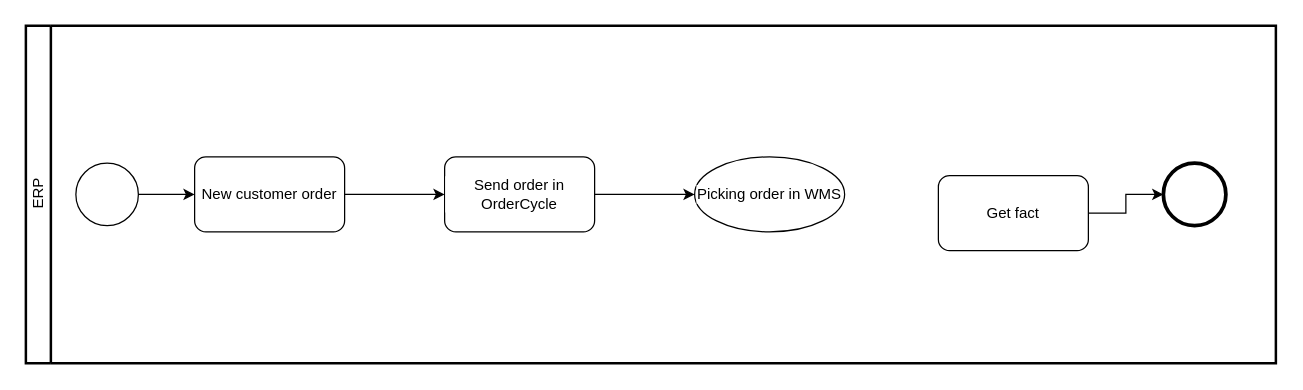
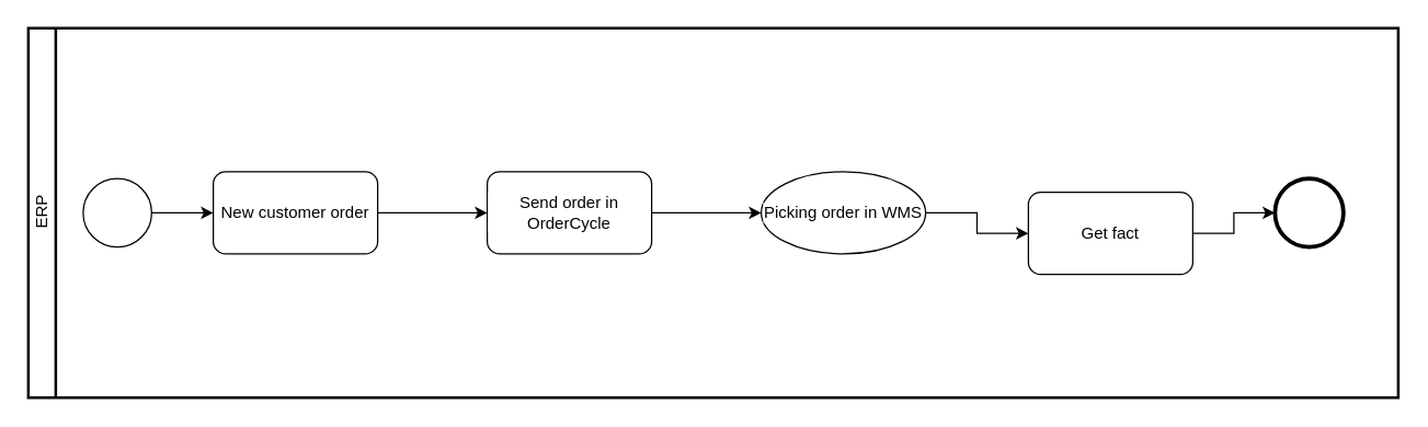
  <mxCell id="0" />
  <mxCell id="1" parent="0" />
  <mxCell id="2" value="ERP" style="swimlane;html=1;startSize=20;fontStyle=0;collapsible=0;horizontal=0;swimlaneLine=1;swimlaneFillColor=#ffffff;strokeWidth=2;" vertex="1" parent="1"><mxGeometry x="20" y="20" width="1000" height="270" as="geometry" /></mxCell>
  <mxCell id="3" value="" style="edgeStyle=orthogonalEdgeStyle;rounded=0;orthogonalLoop=1;jettySize=auto;html=1;" edge="1" parent="2" source="4" target="6"><mxGeometry relative="1" as="geometry" /></mxCell>
  <mxCell id="4" value="" style="points=[[0.145,0.145,0],[0.5,0,0],[0.855,0.145,0],[1,0.5,0],[0.855,0.855,0],[0.5,1,0],[0.145,0.855,0],[0,0.5,0]];shape=mxgraph.bpmn.event;html=1;verticalLabelPosition=bottom;labelBackgroundColor=#ffffff;verticalAlign=top;align=center;perimeter=ellipsePerimeter;outlineConnect=0;aspect=fixed;outline=standard;symbol=general;" vertex="1" parent="2"><mxGeometry x="40" y="110" width="50" height="50" as="geometry" /></mxCell>
  <mxCell id="5" value="" style="edgeStyle=orthogonalEdgeStyle;rounded=0;orthogonalLoop=1;jettySize=auto;html=1;" edge="1" parent="2" source="6" target="8"><mxGeometry relative="1" as="geometry" /></mxCell>
  <mxCell id="6" value="New customer order" style="rounded=1;whiteSpace=wrap;html=1;verticalAlign=middle;fillColor=rgb(255, 255, 255);strokeColor=rgb(0, 0, 0);fontColor=rgb(0, 0, 0);labelBackgroundColor=#ffffff;" vertex="1" parent="2"><mxGeometry x="135" y="105" width="120" height="60" as="geometry" /></mxCell>
  <mxCell id="7" value="" style="edgeStyle=orthogonalEdgeStyle;rounded=0;orthogonalLoop=1;jettySize=auto;html=1;" edge="1" parent="2" source="8" target="10"><mxGeometry relative="1" as="geometry" /></mxCell>
  <mxCell id="8" value="Send order in OrderCycle" style="rounded=1;whiteSpace=wrap;html=1;verticalAlign=middle;fillColor=rgb(255, 255, 255);strokeColor=rgb(0, 0, 0);fontColor=rgb(0, 0, 0);labelBackgroundColor=#ffffff;" vertex="1" parent="2"><mxGeometry x="335" y="105" width="120" height="60" as="geometry" /></mxCell>
+ <mxCell id="9" value="" style="edgeStyle=orthogonalEdgeStyle;rounded=0;orthogonalLoop=1;jettySize=auto;html=1;" edge="1" parent="2" source="10" target="12"><mxGeometry relative="1" as="geometry" /></mxCell>
  <mxCell id="10" value="Picking order in WMS" style="ellipse;whiteSpace=wrap;html=1;verticalAlign=middle;fillColor=rgb(255, 255, 255);strokeColor=rgb(0, 0, 0);fontColor=rgb(0, 0, 0);labelBackgroundColor=#ffffff;" vertex="1" parent="2"><mxGeometry x="535" y="105" width="120" height="60" as="geometry" /></mxCell>
  <mxCell id="11" value="" style="edgeStyle=orthogonalEdgeStyle;rounded=0;orthogonalLoop=1;jettySize=auto;html=1;" edge="1" parent="2" source="12" target="13"><mxGeometry relative="1" as="geometry" /></mxCell>
  <mxCell id="12" value="Get fact" style="rounded=1;whiteSpace=wrap;html=1;verticalAlign=middle;fillColor=rgb(255, 255, 255);strokeColor=rgb(0, 0, 0);fontColor=rgb(0, 0, 0);labelBackgroundColor=#ffffff;" vertex="1" parent="2"><mxGeometry x="730" y="120" width="120" height="60" as="geometry" /></mxCell>
  <mxCell id="13" value="" style="points=[[0.145,0.145,0],[0.5,0,0],[0.855,0.145,0],[1,0.5,0],[0.855,0.855,0],[0.5,1,0],[0.145,0.855,0],[0,0.5,0]];shape=mxgraph.bpmn.event;html=1;verticalLabelPosition=bottom;labelBackgroundColor=#ffffff;verticalAlign=top;align=center;perimeter=ellipsePerimeter;outlineConnect=0;aspect=fixed;outline=end;symbol=terminate2;" vertex="1" parent="2"><mxGeometry x="910" y="110" width="50" height="50" as="geometry" /></mxCell>
